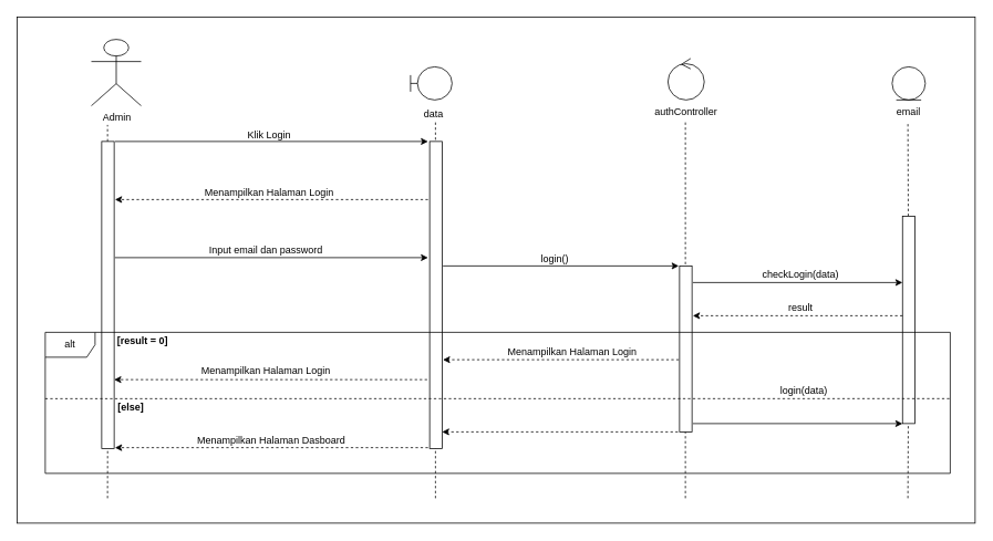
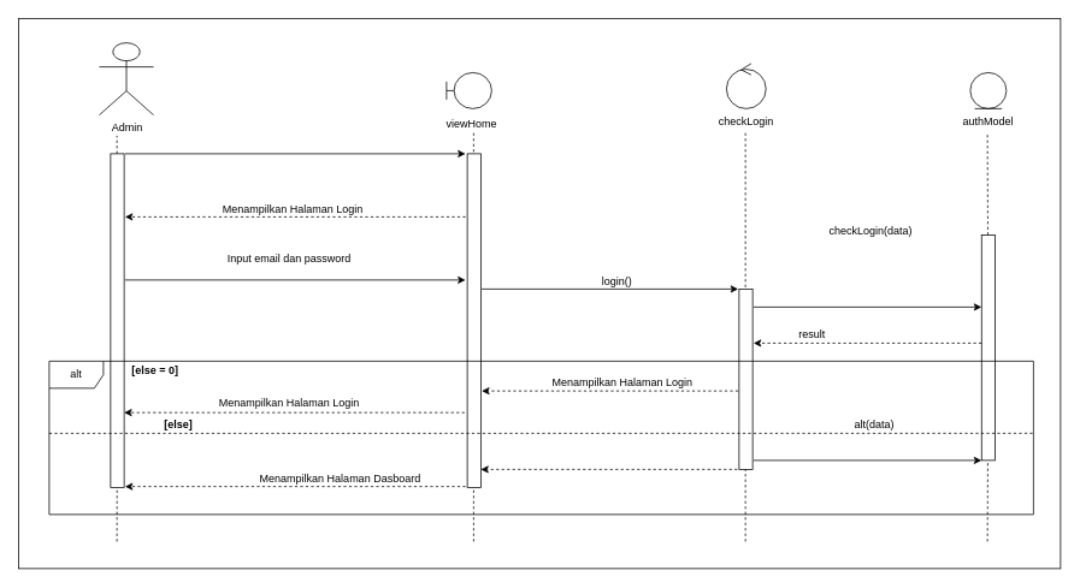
  <mxCell id="0" />
  <mxCell id="1" parent="0" />
  <mxCell id="2" value="" style="rounded=0;whiteSpace=wrap;html=1;" parent="1" vertex="1"><mxGeometry x="20" y="20" width="1154" height="610" as="geometry" /></mxCell>
  <mxCell id="3" value="Admin" style="shape=umlActor;verticalLabelPosition=bottom;verticalAlign=top;html=1;outlineConnect=0;" parent="1" vertex="1"><mxGeometry x="109.5" y="47" width="60" height="80" as="geometry" /></mxCell>
  <mxCell id="4" value="" style="endArrow=none;dashed=1;html=1;rounded=0;startArrow=none;" parent="1" source="5" edge="1"><mxGeometry width="50" height="50" relative="1" as="geometry"><mxPoint x="129" y="560" as="sourcePoint" /><mxPoint x="129" y="150" as="targetPoint" /></mxGeometry></mxCell>
  <mxCell id="5" value="" style="rounded=0;whiteSpace=wrap;html=1;" parent="1" vertex="1"><mxGeometry x="122" y="170" width="15" height="370" as="geometry" /></mxCell>
  <mxCell id="6" value="" style="endArrow=none;dashed=1;html=1;rounded=0;" parent="1" target="5" edge="1"><mxGeometry width="50" height="50" relative="1" as="geometry"><mxPoint x="129" y="600" as="sourcePoint" /><mxPoint x="129" y="150" as="targetPoint" /></mxGeometry></mxCell>
  <mxCell id="7" value="" style="shape=umlBoundary;whiteSpace=wrap;html=1;" parent="1" vertex="1"><mxGeometry x="494" y="80" width="50" height="40" as="geometry" /></mxCell>
  <mxCell id="8" value="" style="endArrow=none;dashed=1;html=1;rounded=0;startArrow=none;" parent="1" edge="1"><mxGeometry width="50" height="50" relative="1" as="geometry"><mxPoint x="524" y="600" as="sourcePoint" /><mxPoint x="524" y="147" as="targetPoint" /></mxGeometry></mxCell>
  <mxCell id="9" value="" style="rounded=0;whiteSpace=wrap;html=1;" parent="1" vertex="1"><mxGeometry x="517" y="170" width="15" height="370" as="geometry" /></mxCell>
  <mxCell id="10" value="" style="ellipse;shape=umlControl;whiteSpace=wrap;html=1;" parent="1" vertex="1"><mxGeometry x="804" y="70" width="43.75" height="50" as="geometry" /></mxCell>
  <mxCell id="11" value="" style="endArrow=none;dashed=1;html=1;rounded=0;startArrow=none;" parent="1" edge="1"><mxGeometry width="50" height="50" relative="1" as="geometry"><mxPoint x="825" y="600" as="sourcePoint" /><mxPoint x="825" y="147" as="targetPoint" /></mxGeometry></mxCell>
  <mxCell id="12" value="" style="rounded=0;whiteSpace=wrap;html=1;" parent="1" vertex="1"><mxGeometry x="818" y="320" width="15" height="200" as="geometry" /></mxCell>
  <mxCell id="13" value="" style="shape=umlLifeline;participant=umlEntity;perimeter=lifelinePerimeter;whiteSpace=wrap;html=1;container=1;collapsible=0;recursiveResize=0;verticalAlign=top;spacingTop=36;outlineConnect=0;" parent="1" vertex="1"><mxGeometry x="1074" y="80" width="40" height="40" as="geometry" /></mxCell>
  <mxCell id="14" value="" style="endArrow=none;dashed=1;html=1;rounded=0;startArrow=none;" parent="1" source="15" edge="1"><mxGeometry width="50" height="50" relative="1" as="geometry"><mxPoint x="1093" y="561.5" as="sourcePoint" /><mxPoint x="1093" y="148.5" as="targetPoint" /></mxGeometry></mxCell>
  <mxCell id="15" value="" style="rounded=0;whiteSpace=wrap;html=1;" parent="1" vertex="1"><mxGeometry x="1086.5" y="260" width="15" height="250" as="geometry" /></mxCell>
  <mxCell id="16" value="" style="endArrow=none;dashed=1;html=1;rounded=0;startArrow=none;" parent="1" target="15" edge="1"><mxGeometry width="50" height="50" relative="1" as="geometry"><mxPoint x="1093" y="600" as="sourcePoint" /><mxPoint x="1093" y="148.5" as="targetPoint" /></mxGeometry></mxCell>
  <mxCell id="17" value="" style="endArrow=classic;html=1;rounded=0;exitX=1;exitY=0;exitDx=0;exitDy=0;" parent="1" edge="1"><mxGeometry width="50" height="50" relative="1" as="geometry"><mxPoint x="138" y="170" as="sourcePoint" /><mxPoint x="515" y="170" as="targetPoint" /></mxGeometry></mxCell>
  <mxCell id="18" value="" style="endArrow=classic;html=1;rounded=0;exitX=1;exitY=0;exitDx=0;exitDy=0;" parent="1" edge="1"><mxGeometry width="50" height="50" relative="1" as="geometry"><mxPoint x="138" y="310" as="sourcePoint" /><mxPoint x="515" y="310" as="targetPoint" /></mxGeometry></mxCell>
  <mxCell id="19" value="" style="endArrow=classic;html=1;rounded=0;exitX=1;exitY=0;exitDx=0;exitDy=0;dashed=1;" parent="1" edge="1"><mxGeometry width="50" height="50" relative="1" as="geometry"><mxPoint x="515" y="240" as="sourcePoint" /><mxPoint x="138" y="240" as="targetPoint" /></mxGeometry></mxCell>
  <mxCell id="20" value="" style="endArrow=classic;html=1;rounded=0;" parent="1" edge="1"><mxGeometry width="50" height="50" relative="1" as="geometry"><mxPoint x="533" y="320" as="sourcePoint" /><mxPoint x="817" y="320" as="targetPoint" /></mxGeometry></mxCell>
  <mxCell id="21" value="" style="endArrow=classic;html=1;rounded=0;" parent="1" edge="1"><mxGeometry width="50" height="50" relative="1" as="geometry"><mxPoint x="834" y="340" as="sourcePoint" /><mxPoint x="1086.5" y="340" as="targetPoint" /></mxGeometry></mxCell>
  <mxCell id="22" value="" style="endArrow=classic;html=1;rounded=0;dashed=1;" parent="1" edge="1"><mxGeometry width="50" height="50" relative="1" as="geometry"><mxPoint x="1086.5" y="380" as="sourcePoint" /><mxPoint x="834" y="380" as="targetPoint" /></mxGeometry></mxCell>
  <mxCell id="23" value="alt" style="shape=umlFrame;whiteSpace=wrap;html=1;" parent="1" vertex="1"><mxGeometry x="54" y="400" width="1090" height="170" as="geometry" /></mxCell>
  <mxCell id="24" value="" style="endArrow=none;dashed=1;html=1;rounded=0;entryX=1;entryY=0.529;entryDx=0;entryDy=0;entryPerimeter=0;" parent="1" edge="1"><mxGeometry width="50" height="50" relative="1" as="geometry"><mxPoint x="54" y="480" as="sourcePoint" /><mxPoint x="1144" y="479.93" as="targetPoint" /></mxGeometry></mxCell>
  <mxCell id="25" value="" style="endArrow=classic;html=1;rounded=0;exitX=1;exitY=0;exitDx=0;exitDy=0;dashed=1;" parent="1" edge="1"><mxGeometry width="50" height="50" relative="1" as="geometry"><mxPoint x="514" y="457" as="sourcePoint" /><mxPoint x="137" y="457" as="targetPoint" /></mxGeometry></mxCell>
  <mxCell id="26" value="" style="endArrow=classic;html=1;rounded=0;dashed=1;" parent="1" edge="1"><mxGeometry width="50" height="50" relative="1" as="geometry"><mxPoint x="817" y="433" as="sourcePoint" /><mxPoint x="533" y="433" as="targetPoint" /></mxGeometry></mxCell>
  <mxCell id="27" value="" style="endArrow=classic;html=1;rounded=0;" parent="1" edge="1"><mxGeometry width="50" height="50" relative="1" as="geometry"><mxPoint x="834" y="510" as="sourcePoint" /><mxPoint x="1086.5" y="510" as="targetPoint" /></mxGeometry></mxCell>
  <mxCell id="28" value="" style="endArrow=classic;html=1;rounded=0;dashed=1;" parent="1" edge="1"><mxGeometry width="50" height="50" relative="1" as="geometry"><mxPoint x="816" y="520" as="sourcePoint" /><mxPoint x="532" y="520" as="targetPoint" /></mxGeometry></mxCell>
  <mxCell id="29" value="" style="endArrow=classic;html=1;rounded=0;exitX=1;exitY=0;exitDx=0;exitDy=0;dashed=1;" parent="1" edge="1"><mxGeometry width="50" height="50" relative="1" as="geometry"><mxPoint x="515" y="539" as="sourcePoint" /><mxPoint x="138" y="539" as="targetPoint" /></mxGeometry></mxCell>
- <mxCell id="30" value="data" style="text;html=1;strokeColor=none;fillColor=none;align=center;verticalAlign=middle;whiteSpace=wrap;rounded=0;" parent="1" vertex="1"><mxGeometry x="492" y="122" width="60" height="30" as="geometry" /></mxCell>
- <mxCell id="31" value="authController" style="text;html=1;strokeColor=none;fillColor=none;align=center;verticalAlign=middle;whiteSpace=wrap;rounded=0;" parent="1" vertex="1"><mxGeometry x="795.5" y="120" width="60" height="30" as="geometry" /></mxCell>
- <mxCell id="32" value="email" style="text;html=1;strokeColor=none;fillColor=none;align=center;verticalAlign=middle;whiteSpace=wrap;rounded=0;" parent="1" vertex="1"><mxGeometry x="1064" y="120" width="60" height="30" as="geometry" /></mxCell>
- <mxCell id="33" value="Klik Login" style="text;html=1;strokeColor=none;fillColor=none;align=center;verticalAlign=middle;whiteSpace=wrap;rounded=0;" parent="1" vertex="1"><mxGeometry x="274" y="147" width="100" height="30" as="geometry" /></mxCell>
+ <mxCell id="30" value="viewHome" style="text;html=1;strokeColor=none;fillColor=none;align=center;verticalAlign=middle;whiteSpace=wrap;rounded=0;" parent="1" vertex="1"><mxGeometry x="492" y="122" width="60" height="30" as="geometry" /></mxCell>
+ <mxCell id="31" value="checkLogin" style="text;html=1;strokeColor=none;fillColor=none;align=center;verticalAlign=middle;whiteSpace=wrap;rounded=0;" parent="1" vertex="1"><mxGeometry x="795.5" y="120" width="60" height="30" as="geometry" /></mxCell>
+ <mxCell id="32" value="authModel" style="text;html=1;strokeColor=none;fillColor=none;align=center;verticalAlign=middle;whiteSpace=wrap;rounded=0;" parent="1" vertex="1"><mxGeometry x="1064" y="120" width="60" height="30" as="geometry" /></mxCell>
  <mxCell id="34" value="Menampilkan Halaman Login" style="text;html=1;strokeColor=none;fillColor=none;align=center;verticalAlign=middle;whiteSpace=wrap;rounded=0;" parent="1" vertex="1"><mxGeometry x="234" y="217" width="180" height="30" as="geometry" /></mxCell>
- <mxCell id="35" value="Input email dan password" style="text;html=1;strokeColor=none;fillColor=none;align=center;verticalAlign=middle;whiteSpace=wrap;rounded=0;" parent="1" vertex="1"><mxGeometry x="230" y="286" width="180" height="30" as="geometry" /></mxCell>
- <mxCell id="36" value="login()" style="text;html=1;strokeColor=none;fillColor=none;align=center;verticalAlign=middle;whiteSpace=wrap;rounded=0;" parent="1" vertex="1"><mxGeometry x="618" y="297" width="100" height="30" as="geometry" /></mxCell>
- <mxCell id="37" value="checkLogin(data)" style="text;html=1;strokeColor=none;fillColor=none;align=center;verticalAlign=middle;whiteSpace=wrap;rounded=0;" parent="1" vertex="1"><mxGeometry x="914" y="316" width="100" height="30" as="geometry" /></mxCell>
- <mxCell id="38" value="result" style="text;html=1;strokeColor=none;fillColor=none;align=center;verticalAlign=middle;whiteSpace=wrap;rounded=0;" parent="1" vertex="1"><mxGeometry x="914" y="356" width="100" height="30" as="geometry" /></mxCell>
+ <mxCell id="35" value="Input email dan password" style="text;html=1;strokeColor=none;fillColor=none;align=center;verticalAlign=middle;whiteSpace=wrap;rounded=0;" parent="1" vertex="1"><mxGeometry x="230" y="271" width="180" height="30" as="geometry" /></mxCell>
+ <mxCell id="36" value="login()" style="text;html=1;strokeColor=none;fillColor=none;align=center;verticalAlign=middle;whiteSpace=wrap;rounded=0;" parent="1" vertex="1"><mxGeometry x="633" y="297" width="100" height="30" as="geometry" /></mxCell>
+ <mxCell id="37" value="checkLogin(data)" style="text;html=1;strokeColor=none;fillColor=none;align=center;verticalAlign=middle;whiteSpace=wrap;rounded=0;" parent="1" vertex="1"><mxGeometry x="914" y="241" width="100" height="30" as="geometry" /></mxCell>
+ <mxCell id="38" value="result" style="text;html=1;strokeColor=none;fillColor=none;align=center;verticalAlign=middle;whiteSpace=wrap;rounded=0;" parent="1" vertex="1"><mxGeometry x="849" y="356" width="100" height="30" as="geometry" /></mxCell>
  <mxCell id="39" value="Menampilkan Halaman Login" style="text;html=1;strokeColor=none;fillColor=none;align=center;verticalAlign=middle;whiteSpace=wrap;rounded=0;" parent="1" vertex="1"><mxGeometry x="599" y="409" width="180" height="30" as="geometry" /></mxCell>
  <mxCell id="40" value="Menampilkan Halaman Login" style="text;html=1;strokeColor=none;fillColor=none;align=center;verticalAlign=middle;whiteSpace=wrap;rounded=0;" parent="1" vertex="1"><mxGeometry x="230" y="432" width="180" height="30" as="geometry" /></mxCell>
- <mxCell id="41" value="Menampilkan Halaman Dasboard" style="text;html=1;strokeColor=none;fillColor=none;align=center;verticalAlign=middle;whiteSpace=wrap;rounded=0;" parent="1" vertex="1"><mxGeometry x="229" y="515" width="195" height="30" as="geometry" /></mxCell>
- <mxCell id="42" value="login(data)" style="text;html=1;strokeColor=none;fillColor=none;align=center;verticalAlign=middle;whiteSpace=wrap;rounded=0;" parent="1" vertex="1"><mxGeometry x="918" y="455" width="100" height="30" as="geometry" /></mxCell>
- <mxCell id="43" value="&lt;b&gt;[result = 0]&lt;/b&gt;" style="text;html=1;strokeColor=none;fillColor=none;align=center;verticalAlign=middle;whiteSpace=wrap;rounded=0;" parent="1" vertex="1"><mxGeometry x="64" y="396" width="215" height="30" as="geometry" /></mxCell>
- <mxCell id="44" value="&lt;b&gt;[else]&lt;/b&gt;" style="text;html=1;strokeColor=none;fillColor=none;align=center;verticalAlign=middle;whiteSpace=wrap;rounded=0;" parent="1" vertex="1"><mxGeometry x="140" y="475" width="35" height="30" as="geometry" /></mxCell>
+ <mxCell id="41" value="Menampilkan Halaman Dasboard" style="text;html=1;strokeColor=none;fillColor=none;align=center;verticalAlign=middle;whiteSpace=wrap;rounded=0;" parent="1" vertex="1"><mxGeometry x="279" y="515" width="195" height="30" as="geometry" /></mxCell>
+ <mxCell id="42" value="alt(data)" style="text;html=1;strokeColor=none;fillColor=none;align=center;verticalAlign=middle;whiteSpace=wrap;rounded=0;" parent="1" vertex="1"><mxGeometry x="918" y="455" width="100" height="30" as="geometry" /></mxCell>
+ <mxCell id="43" value="&lt;b&gt;[else = 0]&lt;/b&gt;" style="text;html=1;strokeColor=none;fillColor=none;align=center;verticalAlign=middle;whiteSpace=wrap;rounded=0;" parent="1" vertex="1"><mxGeometry x="64" y="396" width="215" height="30" as="geometry" /></mxCell>
+ <mxCell id="44" value="&lt;b&gt;[else]&lt;/b&gt;" style="text;html=1;strokeColor=none;fillColor=none;align=center;verticalAlign=middle;whiteSpace=wrap;rounded=0;" parent="1" vertex="1"><mxGeometry x="180" y="455" width="35" height="30" as="geometry" /></mxCell>
